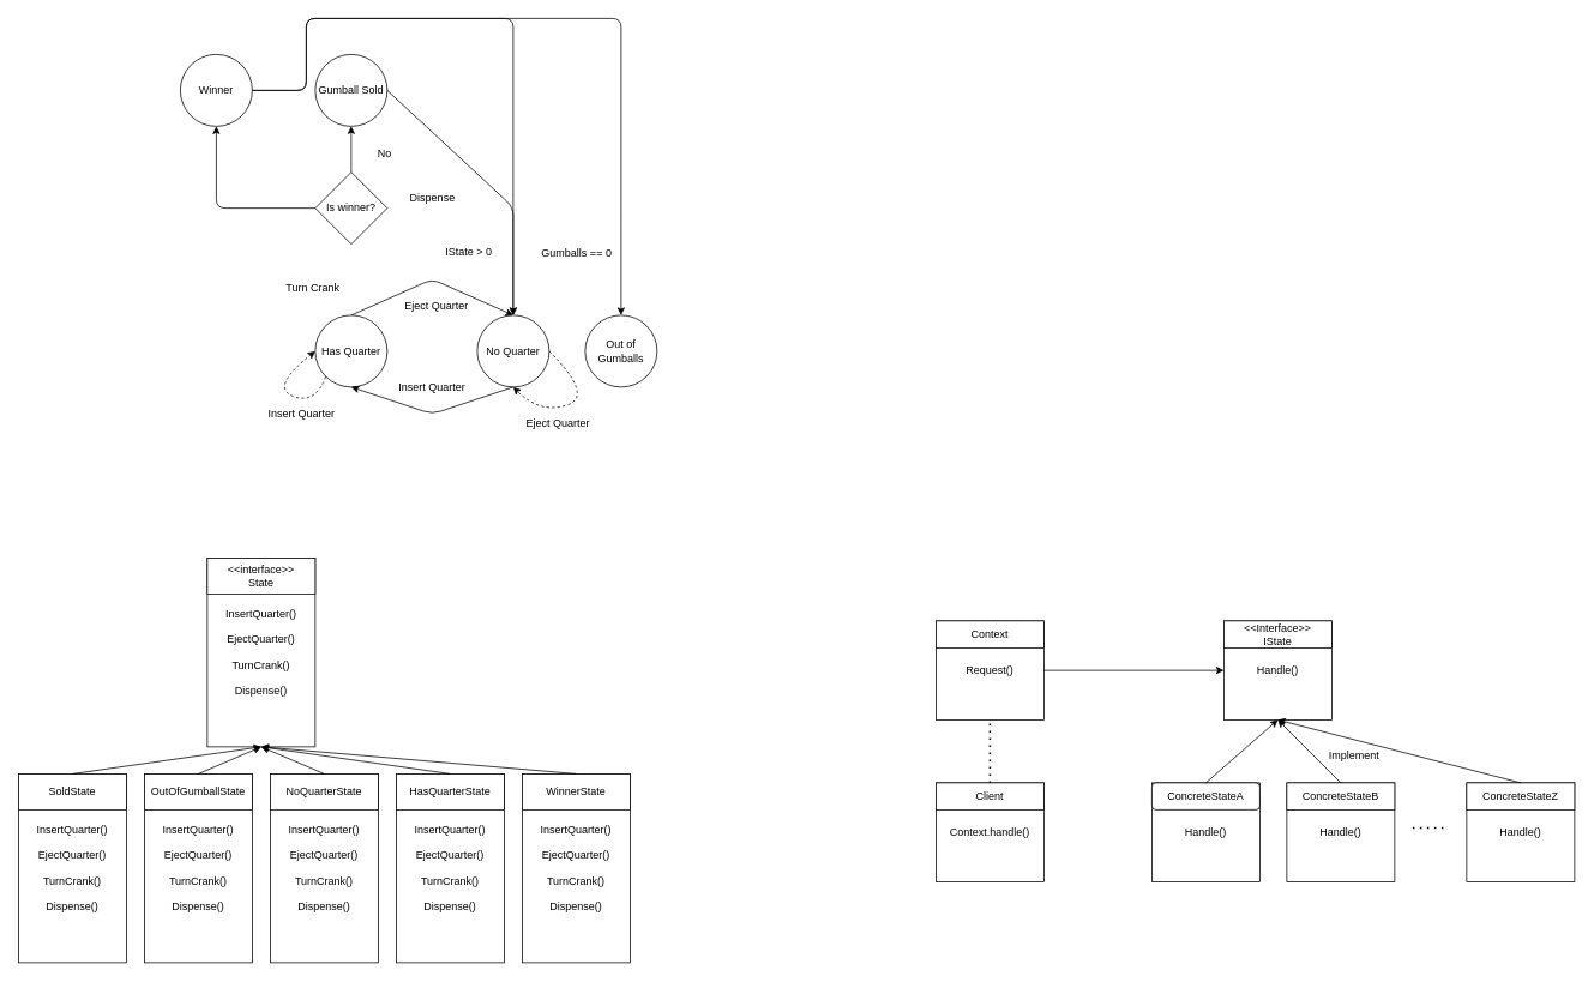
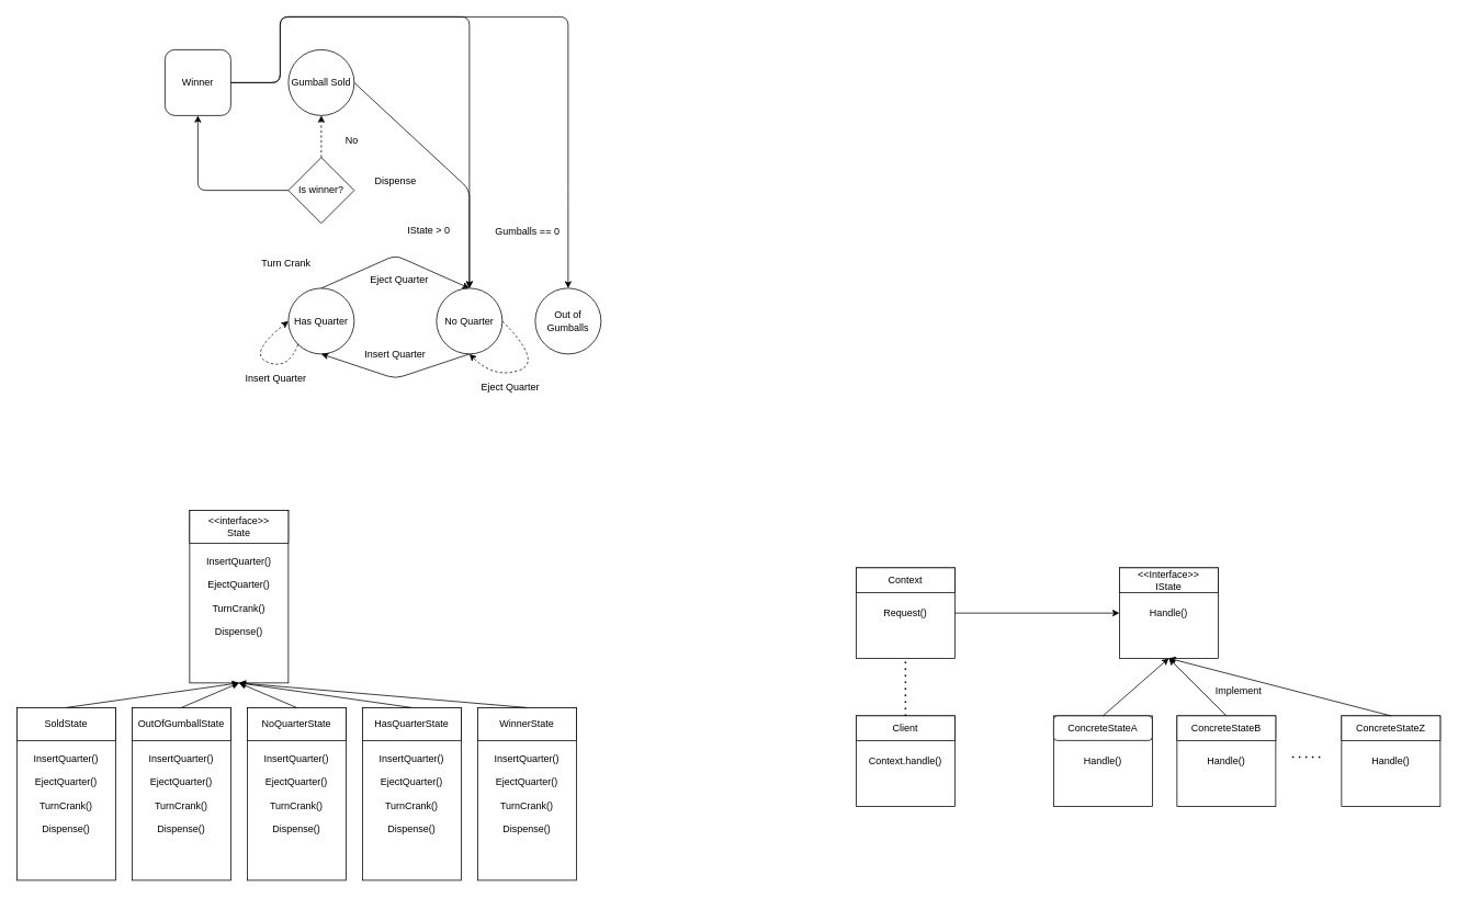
  <mxCell id="0" />
  <mxCell id="1" parent="0" />
  <mxCell id="2" value="InsertQuarter()&lt;br&gt;&lt;br&gt;EjectQuarter()&lt;br&gt;&lt;br&gt;TurnCrank()&lt;br&gt;&lt;br&gt;Dispense()" style="rounded=0;whiteSpace=wrap;html=1;" parent="1" vertex="1"><mxGeometry x="230" y="620" width="120" height="210" as="geometry" /></mxCell>
  <mxCell id="3" value="Has Quarter" style="ellipse;whiteSpace=wrap;html=1;aspect=fixed;" parent="1" vertex="1"><mxGeometry x="350" y="350" width="80" height="80" as="geometry" /></mxCell>
  <mxCell id="4" value="No Quarter" style="ellipse;whiteSpace=wrap;html=1;aspect=fixed;" parent="1" vertex="1"><mxGeometry x="530" y="350" width="80" height="80" as="geometry" /></mxCell>
  <mxCell id="5" value="Gumball Sold" style="ellipse;whiteSpace=wrap;html=1;aspect=fixed;" parent="1" vertex="1"><mxGeometry x="350" y="60" width="80" height="80" as="geometry" /></mxCell>
  <mxCell id="6" value="Out of Gumballs" style="ellipse;whiteSpace=wrap;html=1;aspect=fixed;" parent="1" vertex="1"><mxGeometry x="650" y="350" width="80" height="80" as="geometry" /></mxCell>
  <mxCell id="7" value="" style="endArrow=classic;html=1;exitX=0.5;exitY=0;exitDx=0;exitDy=0;entryX=0.5;entryY=0;entryDx=0;entryDy=0;" parent="1" source="3" target="4" edge="1"><mxGeometry width="50" height="50" relative="1" as="geometry"><mxPoint x="500" y="490" as="sourcePoint" /><mxPoint x="550" y="440" as="targetPoint" /><Array as="points"><mxPoint x="480" y="310" /></Array></mxGeometry></mxCell>
  <mxCell id="8" value="" style="endArrow=classic;html=1;exitX=0.5;exitY=1;exitDx=0;exitDy=0;entryX=0.5;entryY=1;entryDx=0;entryDy=0;" parent="1" source="4" target="3" edge="1"><mxGeometry width="50" height="50" relative="1" as="geometry"><mxPoint x="500" y="490" as="sourcePoint" /><mxPoint x="550" y="440" as="targetPoint" /><Array as="points"><mxPoint x="480" y="460" /></Array></mxGeometry></mxCell>
  <mxCell id="9" value="Insert Quarter" style="text;html=1;strokeColor=none;fillColor=none;align=center;verticalAlign=middle;whiteSpace=wrap;rounded=0;" parent="1" vertex="1"><mxGeometry x="425" y="420" width="110" height="20" as="geometry" /></mxCell>
  <mxCell id="10" value="Eject Quarter" style="text;html=1;strokeColor=none;fillColor=none;align=center;verticalAlign=middle;whiteSpace=wrap;rounded=0;" parent="1" vertex="1"><mxGeometry x="435" y="330" width="100" height="20" as="geometry" /></mxCell>
  <mxCell id="11" value="" style="endArrow=classic;html=1;exitX=1;exitY=0.5;exitDx=0;exitDy=0;" parent="1" source="5" edge="1"><mxGeometry width="50" height="50" relative="1" as="geometry"><mxPoint x="400" y="360" as="sourcePoint" /><mxPoint x="570" y="350" as="targetPoint" /><Array as="points"><mxPoint x="570" y="230" /></Array></mxGeometry></mxCell>
  <mxCell id="12" value="" style="curved=1;endArrow=classic;html=1;exitX=1;exitY=0.5;exitDx=0;exitDy=0;entryX=0.5;entryY=1;entryDx=0;entryDy=0;dashed=1;" parent="1" source="4" target="4" edge="1"><mxGeometry width="50" height="50" relative="1" as="geometry"><mxPoint x="500" y="480" as="sourcePoint" /><mxPoint x="550" y="430" as="targetPoint" /><Array as="points"><mxPoint x="660" y="440" /><mxPoint x="600" y="460" /></Array></mxGeometry></mxCell>
  <mxCell id="13" value="Eject Quarter" style="text;html=1;strokeColor=none;fillColor=none;align=center;verticalAlign=middle;whiteSpace=wrap;rounded=0;" parent="1" vertex="1"><mxGeometry x="570" y="460" width="100" height="20" as="geometry" /></mxCell>
  <mxCell id="14" value="" style="curved=1;endArrow=classic;html=1;exitX=0;exitY=1;exitDx=0;exitDy=0;entryX=0;entryY=0.5;entryDx=0;entryDy=0;dashed=1;" parent="1" source="3" target="3" edge="1"><mxGeometry width="50" height="50" relative="1" as="geometry"><mxPoint x="360" y="420" as="sourcePoint" /><mxPoint x="320" y="460" as="targetPoint" /><Array as="points"><mxPoint x="350" y="450" /><mxPoint x="300" y="430" /></Array></mxGeometry></mxCell>
  <mxCell id="15" value="Insert Quarter" style="text;html=1;strokeColor=none;fillColor=none;align=center;verticalAlign=middle;whiteSpace=wrap;rounded=0;" parent="1" vertex="1"><mxGeometry x="280" y="450" width="110" height="20" as="geometry" /></mxCell>
  <mxCell id="16" value="IState &amp;gt; 0&amp;nbsp;" style="text;html=1;strokeColor=none;fillColor=none;align=center;verticalAlign=middle;whiteSpace=wrap;rounded=0;" parent="1" vertex="1"><mxGeometry x="475" y="270" width="95" height="20" as="geometry" /></mxCell>
  <mxCell id="17" value="Gumballs == 0&amp;nbsp;" style="text;html=1;strokeColor=none;fillColor=none;align=center;verticalAlign=middle;whiteSpace=wrap;rounded=0;" parent="1" vertex="1"><mxGeometry x="595" y="271" width="95" height="20" as="geometry" /></mxCell>
  <mxCell id="18" value="Turn Crank" style="text;html=1;strokeColor=none;fillColor=none;align=center;verticalAlign=middle;whiteSpace=wrap;rounded=0;" parent="1" vertex="1"><mxGeometry x="300" y="310" width="95" height="20" as="geometry" /></mxCell>
  <mxCell id="19" value="Dispense" style="text;html=1;strokeColor=none;fillColor=none;align=center;verticalAlign=middle;whiteSpace=wrap;rounded=0;" parent="1" vertex="1"><mxGeometry x="432.5" y="210" width="95" height="20" as="geometry" /></mxCell>
  <mxCell id="20" value="&amp;lt;&amp;lt;interface&amp;gt;&amp;gt;&lt;br&gt;State" style="rounded=0;whiteSpace=wrap;html=1;" parent="1" vertex="1"><mxGeometry x="230" y="620" width="120" height="40" as="geometry" /></mxCell>
  <mxCell id="21" value="InsertQuarter()&lt;br&gt;&lt;br&gt;EjectQuarter()&lt;br&gt;&lt;br&gt;TurnCrank()&lt;br&gt;&lt;br&gt;Dispense()" style="rounded=0;whiteSpace=wrap;html=1;" parent="1" vertex="1"><mxGeometry x="20" y="860" width="120" height="210" as="geometry" /></mxCell>
  <mxCell id="22" value="SoldState" style="rounded=0;whiteSpace=wrap;html=1;" parent="1" vertex="1"><mxGeometry x="20" y="860" width="120" height="40" as="geometry" /></mxCell>
  <mxCell id="23" value="InsertQuarter()&lt;br&gt;&lt;br&gt;EjectQuarter()&lt;br&gt;&lt;br&gt;TurnCrank()&lt;br&gt;&lt;br&gt;Dispense()" style="rounded=0;whiteSpace=wrap;html=1;" parent="1" vertex="1"><mxGeometry x="160" y="860" width="120" height="210" as="geometry" /></mxCell>
  <mxCell id="24" value="OutOfGumballState" style="rounded=0;whiteSpace=wrap;html=1;" parent="1" vertex="1"><mxGeometry x="160" y="860" width="120" height="40" as="geometry" /></mxCell>
  <mxCell id="25" value="InsertQuarter()&lt;br&gt;&lt;br&gt;EjectQuarter()&lt;br&gt;&lt;br&gt;TurnCrank()&lt;br&gt;&lt;br&gt;Dispense()" style="rounded=0;whiteSpace=wrap;html=1;" parent="1" vertex="1"><mxGeometry x="300" y="860" width="120" height="210" as="geometry" /></mxCell>
  <mxCell id="26" value="NoQuarterState" style="rounded=0;whiteSpace=wrap;html=1;" parent="1" vertex="1"><mxGeometry x="300" y="860" width="120" height="40" as="geometry" /></mxCell>
  <mxCell id="27" value="InsertQuarter()&lt;br&gt;&lt;br&gt;EjectQuarter()&lt;br&gt;&lt;br&gt;TurnCrank()&lt;br&gt;&lt;br&gt;Dispense()" style="rounded=0;whiteSpace=wrap;html=1;" parent="1" vertex="1"><mxGeometry x="440" y="860" width="120" height="210" as="geometry" /></mxCell>
  <mxCell id="28" value="HasQuarterState" style="rounded=0;whiteSpace=wrap;html=1;" parent="1" vertex="1"><mxGeometry x="440" y="860" width="120" height="40" as="geometry" /></mxCell>
  <mxCell id="29" value="" style="endArrow=classic;html=1;exitX=0.5;exitY=0;exitDx=0;exitDy=0;entryX=0.5;entryY=1;entryDx=0;entryDy=0;" parent="1" source="22" target="2" edge="1"><mxGeometry width="50" height="50" relative="1" as="geometry"><mxPoint x="190" y="1030" as="sourcePoint" /><mxPoint x="240" y="980" as="targetPoint" /></mxGeometry></mxCell>
  <mxCell id="30" value="" style="endArrow=classic;html=1;exitX=0.5;exitY=0;exitDx=0;exitDy=0;entryX=0.5;entryY=1;entryDx=0;entryDy=0;" parent="1" source="24" target="2" edge="1"><mxGeometry width="50" height="50" relative="1" as="geometry"><mxPoint x="90" y="870" as="sourcePoint" /><mxPoint x="300" y="840" as="targetPoint" /></mxGeometry></mxCell>
  <mxCell id="31" value="" style="endArrow=classic;html=1;exitX=0.5;exitY=0;exitDx=0;exitDy=0;entryX=0.5;entryY=1;entryDx=0;entryDy=0;" parent="1" source="26" target="2" edge="1"><mxGeometry width="50" height="50" relative="1" as="geometry"><mxPoint x="230" y="870" as="sourcePoint" /><mxPoint x="300" y="840" as="targetPoint" /></mxGeometry></mxCell>
  <mxCell id="32" value="" style="endArrow=classic;html=1;exitX=0.5;exitY=0;exitDx=0;exitDy=0;entryX=0.5;entryY=1;entryDx=0;entryDy=0;" parent="1" source="28" target="2" edge="1"><mxGeometry width="50" height="50" relative="1" as="geometry"><mxPoint x="370" y="870" as="sourcePoint" /><mxPoint x="300" y="840" as="targetPoint" /></mxGeometry></mxCell>
  <mxCell id="33" value="InsertQuarter()&lt;br&gt;&lt;br&gt;EjectQuarter()&lt;br&gt;&lt;br&gt;TurnCrank()&lt;br&gt;&lt;br&gt;Dispense()" style="rounded=0;whiteSpace=wrap;html=1;" parent="1" vertex="1"><mxGeometry x="580" y="860" width="120" height="210" as="geometry" /></mxCell>
  <mxCell id="34" value="WinnerState" style="rounded=0;whiteSpace=wrap;html=1;" parent="1" vertex="1"><mxGeometry x="580" y="860" width="120" height="40" as="geometry" /></mxCell>
  <mxCell id="35" value="" style="endArrow=classic;html=1;exitX=0.5;exitY=0;exitDx=0;exitDy=0;entryX=0.5;entryY=1;entryDx=0;entryDy=0;" parent="1" source="34" target="2" edge="1"><mxGeometry width="50" height="50" relative="1" as="geometry"><mxPoint x="510" y="870" as="sourcePoint" /><mxPoint x="300" y="840" as="targetPoint" /></mxGeometry></mxCell>
  <mxCell id="36" value="Request()" style="rounded=0;whiteSpace=wrap;html=1;" parent="1" vertex="1"><mxGeometry x="1040" y="690" width="120" height="110" as="geometry" /></mxCell>
  <mxCell id="37" value="Context" style="rounded=0;whiteSpace=wrap;html=1;" parent="1" vertex="1"><mxGeometry x="1040" y="690" width="120" height="30" as="geometry" /></mxCell>
  <mxCell id="38" value="Context.handle()" style="rounded=0;whiteSpace=wrap;html=1;" parent="1" vertex="1"><mxGeometry x="1040" y="870" width="120" height="110" as="geometry" /></mxCell>
  <mxCell id="39" value="Client" style="rounded=0;whiteSpace=wrap;html=1;" parent="1" vertex="1"><mxGeometry x="1040" y="870" width="120" height="30" as="geometry" /></mxCell>
  <mxCell id="40" value="" style="endArrow=none;dashed=1;html=1;dashPattern=1 3;strokeWidth=2;exitX=0.5;exitY=0;exitDx=0;exitDy=0;" parent="1" source="39" target="36" edge="1"><mxGeometry width="50" height="50" relative="1" as="geometry"><mxPoint x="1110" y="940" as="sourcePoint" /><mxPoint x="1160" y="890" as="targetPoint" /></mxGeometry></mxCell>
  <mxCell id="41" value="Handle()" style="rounded=0;whiteSpace=wrap;html=1;" parent="1" vertex="1"><mxGeometry x="1360" y="690" width="120" height="110" as="geometry" /></mxCell>
  <mxCell id="42" value="&amp;lt;&amp;lt;Interface&amp;gt;&amp;gt;&lt;br&gt;IState" style="rounded=0;whiteSpace=wrap;html=1;" parent="1" vertex="1"><mxGeometry x="1360" y="690" width="120" height="30" as="geometry" /></mxCell>
  <mxCell id="43" value="Handle()" style="rounded=0;whiteSpace=wrap;html=1;" parent="1" vertex="1"><mxGeometry x="1280" y="870" width="120" height="110" as="geometry" /></mxCell>
  <mxCell id="44" value="ConcreteStateA" style="whiteSpace=wrap;html=1;rounded=1;" parent="1" vertex="1"><mxGeometry x="1280" y="870" width="120" height="30" as="geometry" /></mxCell>
  <mxCell id="45" value="Handle()" style="rounded=0;whiteSpace=wrap;html=1;" parent="1" vertex="1"><mxGeometry x="1430" y="870" width="120" height="110" as="geometry" /></mxCell>
  <mxCell id="46" value="ConcreteStateB" style="rounded=0;whiteSpace=wrap;html=1;" parent="1" vertex="1"><mxGeometry x="1430" y="870" width="120" height="30" as="geometry" /></mxCell>
  <mxCell id="47" value="Handle()" style="rounded=0;whiteSpace=wrap;html=1;" parent="1" vertex="1"><mxGeometry x="1630" y="870" width="120" height="110" as="geometry" /></mxCell>
  <mxCell id="48" value="ConcreteStateZ" style="rounded=0;whiteSpace=wrap;html=1;" parent="1" vertex="1"><mxGeometry x="1630" y="870" width="120" height="30" as="geometry" /></mxCell>
  <mxCell id="49" value="" style="endArrow=none;dashed=1;html=1;dashPattern=1 3;strokeWidth=2;" parent="1" edge="1"><mxGeometry width="50" height="50" relative="1" as="geometry"><mxPoint x="1570" y="920" as="sourcePoint" /><mxPoint x="1610" y="920" as="targetPoint" /></mxGeometry></mxCell>
  <mxCell id="50" value="" style="endArrow=classic;html=1;exitX=0.5;exitY=0;exitDx=0;exitDy=0;entryX=0.5;entryY=1;entryDx=0;entryDy=0;" parent="1" source="44" target="41" edge="1"><mxGeometry width="50" height="50" relative="1" as="geometry"><mxPoint x="1560" y="740" as="sourcePoint" /><mxPoint x="1610" y="690" as="targetPoint" /></mxGeometry></mxCell>
  <mxCell id="51" value="" style="endArrow=classic;html=1;exitX=0.5;exitY=0;exitDx=0;exitDy=0;entryX=0.5;entryY=1;entryDx=0;entryDy=0;" parent="1" source="46" target="41" edge="1"><mxGeometry width="50" height="50" relative="1" as="geometry"><mxPoint x="1350" y="880" as="sourcePoint" /><mxPoint x="1430" y="810" as="targetPoint" /></mxGeometry></mxCell>
  <mxCell id="52" value="" style="endArrow=classic;html=1;exitX=0.5;exitY=0;exitDx=0;exitDy=0;entryX=0.5;entryY=1;entryDx=0;entryDy=0;" parent="1" source="48" target="41" edge="1"><mxGeometry width="50" height="50" relative="1" as="geometry"><mxPoint x="1500" y="880" as="sourcePoint" /><mxPoint x="1430" y="810" as="targetPoint" /></mxGeometry></mxCell>
  <mxCell id="53" value="" style="endArrow=classic;html=1;exitX=1;exitY=0.5;exitDx=0;exitDy=0;entryX=0;entryY=0.5;entryDx=0;entryDy=0;" parent="1" source="36" target="41" edge="1"><mxGeometry width="50" height="50" relative="1" as="geometry"><mxPoint x="1350" y="880" as="sourcePoint" /><mxPoint x="1430" y="810" as="targetPoint" /></mxGeometry></mxCell>
  <mxCell id="54" value="Implement" style="text;html=1;strokeColor=none;fillColor=none;align=center;verticalAlign=middle;whiteSpace=wrap;rounded=0;" parent="1" vertex="1"><mxGeometry x="1470" y="830" width="70" height="20" as="geometry" /></mxCell>
- <mxCell id="55" value="Winner" style="ellipse;whiteSpace=wrap;html=1;aspect=fixed;" vertex="1" parent="1"><mxGeometry x="200" y="60" width="80" height="80" as="geometry" /></mxCell>
+ <mxCell id="55" value="Winner" style="whiteSpace=wrap;html=1;aspect=fixed;rounded=1;" vertex="1" parent="1"><mxGeometry x="200" y="60" width="80" height="80" as="geometry" /></mxCell>
  <mxCell id="56" value="Is winner?" style="rhombus;whiteSpace=wrap;html=1;" vertex="1" parent="1"><mxGeometry x="350" y="191" width="80" height="80" as="geometry" /></mxCell>
- <mxCell id="57" value="" style="endArrow=classic;html=1;entryX=0.5;entryY=1;entryDx=0;entryDy=0;exitX=0.5;exitY=0;exitDx=0;exitDy=0;" edge="1" parent="1" source="56" target="5"><mxGeometry width="50" height="50" relative="1" as="geometry"><mxPoint x="320" y="340" as="sourcePoint" /><mxPoint x="370" y="290" as="targetPoint" /></mxGeometry></mxCell>
+ <mxCell id="57" value="" style="endArrow=classic;html=1;entryX=0.5;entryY=1;entryDx=0;entryDy=0;exitX=0.5;exitY=0;exitDx=0;exitDy=0;dashed=1;" edge="1" parent="1" source="56" target="5"><mxGeometry width="50" height="50" relative="1" as="geometry"><mxPoint x="320" y="340" as="sourcePoint" /><mxPoint x="370" y="290" as="targetPoint" /></mxGeometry></mxCell>
  <mxCell id="58" value="No" style="text;html=1;strokeColor=none;fillColor=none;align=center;verticalAlign=middle;whiteSpace=wrap;rounded=0;" vertex="1" parent="1"><mxGeometry x="380" y="160" width="95" height="20" as="geometry" /></mxCell>
  <mxCell id="59" value="" style="endArrow=classic;html=1;entryX=0.5;entryY=1;entryDx=0;entryDy=0;exitX=0;exitY=0.5;exitDx=0;exitDy=0;" edge="1" parent="1" source="56" target="55"><mxGeometry width="50" height="50" relative="1" as="geometry"><mxPoint x="400" y="201" as="sourcePoint" /><mxPoint x="400" y="150" as="targetPoint" /><Array as="points"><mxPoint x="240" y="231" /></Array></mxGeometry></mxCell>
  <mxCell id="60" value="" style="endArrow=classic;html=1;exitX=1;exitY=0.5;exitDx=0;exitDy=0;" edge="1" parent="1" source="55"><mxGeometry width="50" height="50" relative="1" as="geometry"><mxPoint x="440" y="110" as="sourcePoint" /><mxPoint x="570" y="350" as="targetPoint" /><Array as="points"><mxPoint x="340" y="100" /><mxPoint x="340" y="20" /><mxPoint x="570" y="20" /><mxPoint x="570" y="230" /></Array></mxGeometry></mxCell>
  <mxCell id="61" value="" style="endArrow=classic;html=1;exitX=1;exitY=0.5;exitDx=0;exitDy=0;entryX=0.5;entryY=0;entryDx=0;entryDy=0;" edge="1" parent="1" source="55" target="6"><mxGeometry width="50" height="50" relative="1" as="geometry"><mxPoint x="290" y="110" as="sourcePoint" /><mxPoint x="580" y="360" as="targetPoint" /><Array as="points"><mxPoint x="340" y="100" /><mxPoint x="340" y="20" /><mxPoint x="690" y="20" /><mxPoint x="690" y="240" /></Array></mxGeometry></mxCell>
